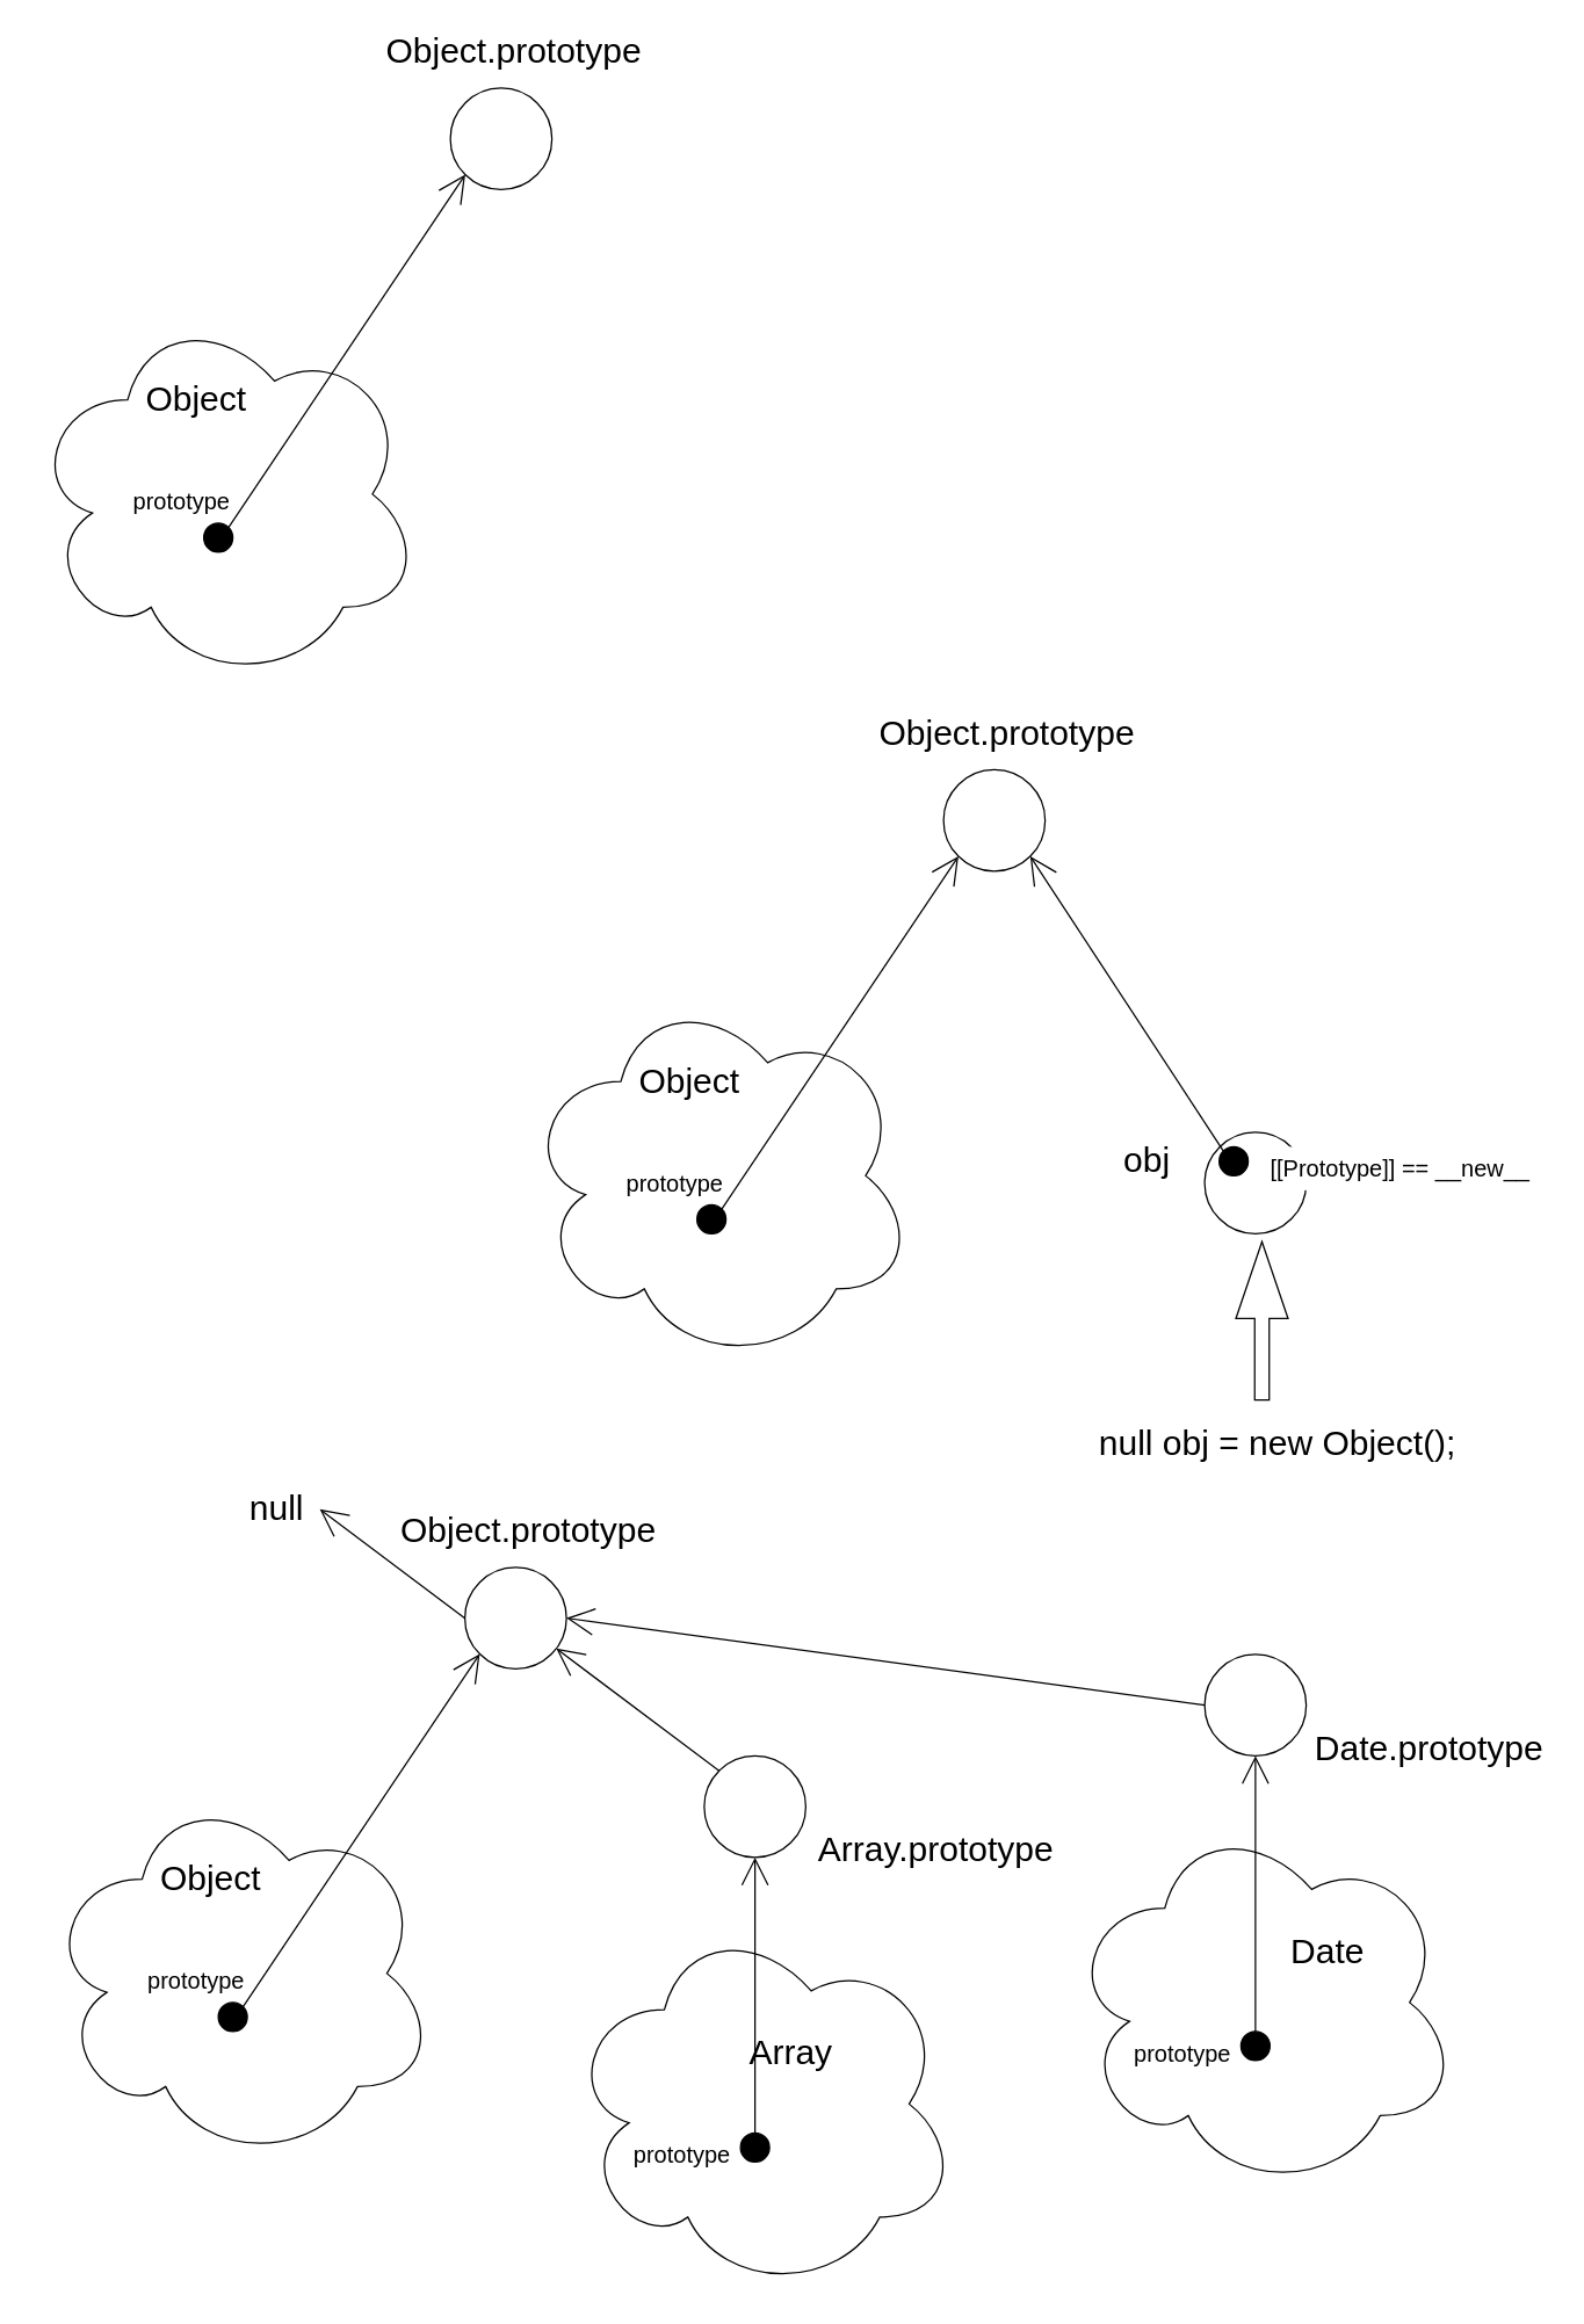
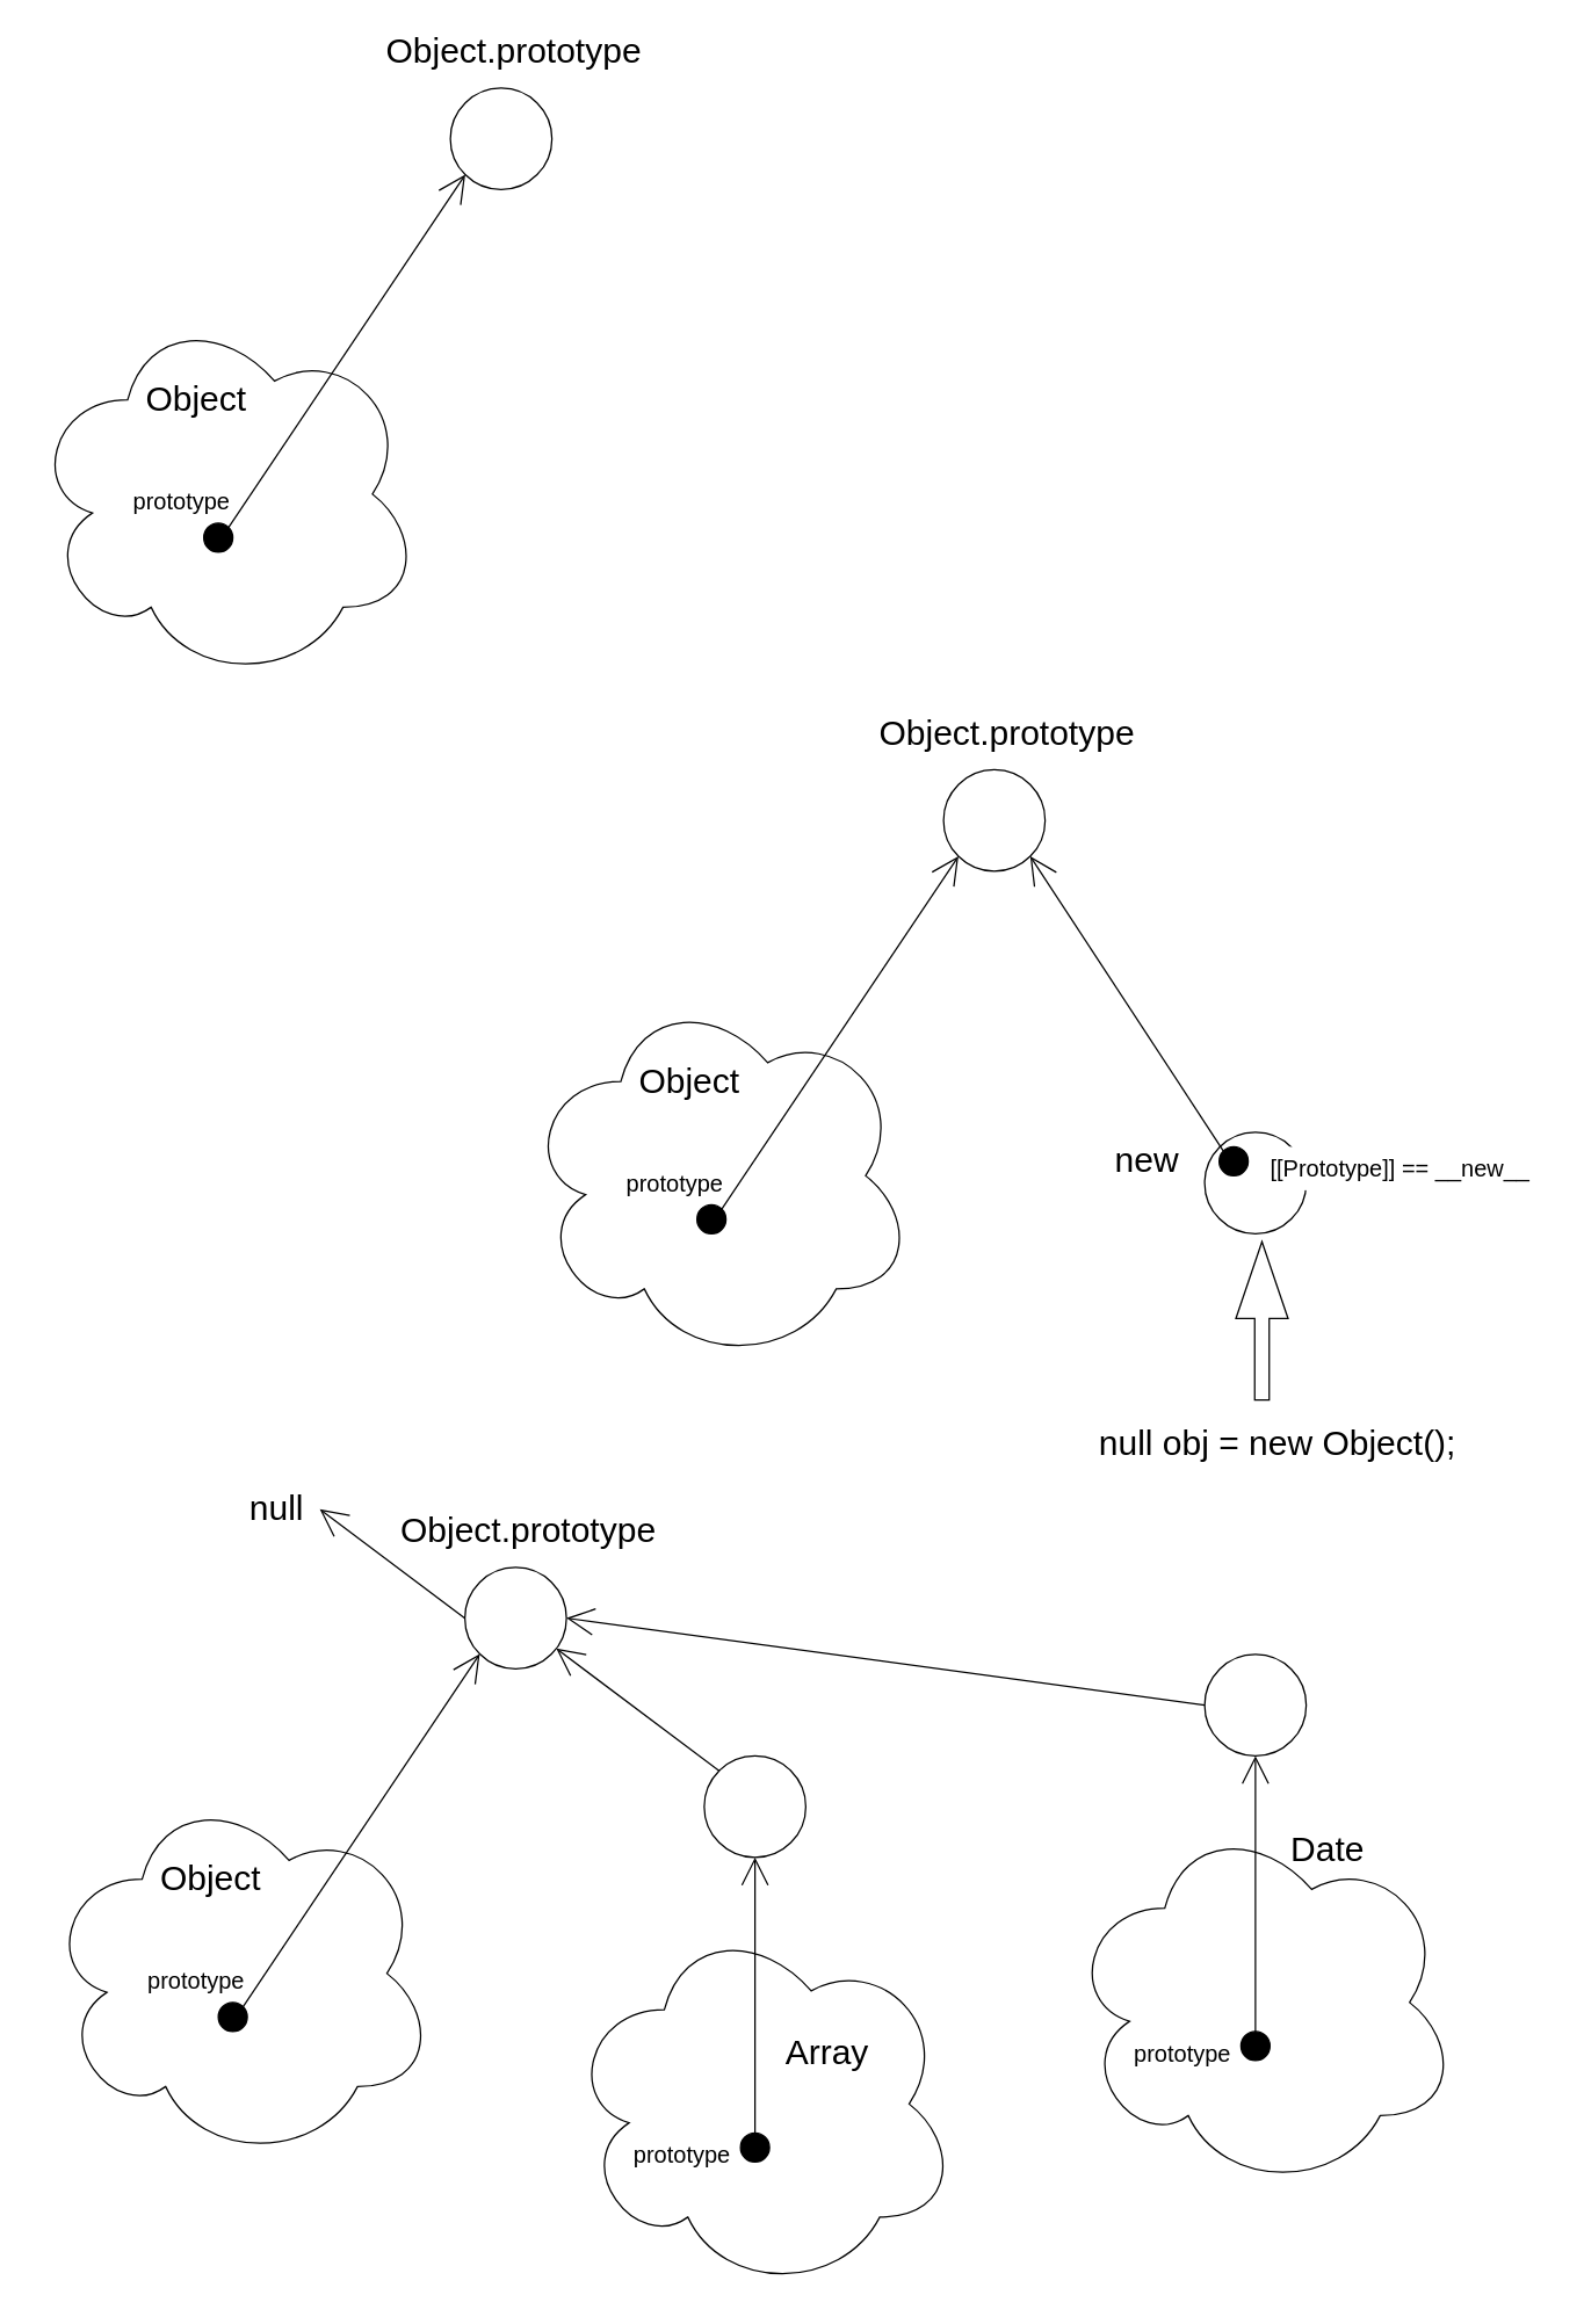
  <mxCell id="0" />
  <mxCell id="1" parent="0" />
  <mxCell id="2" value="" style="ellipse;shape=cloud;whiteSpace=wrap;html=1;" vertex="1" parent="1"><mxGeometry x="20" y="210" width="270" height="260" as="geometry" /></mxCell>
  <mxCell id="3" value="" style="ellipse;whiteSpace=wrap;html=1;aspect=fixed;fillColor=#000000;" vertex="1" parent="1"><mxGeometry x="140" y="360" width="20" height="20" as="geometry" /></mxCell>
  <mxCell id="4" value="" style="ellipse;whiteSpace=wrap;html=1;aspect=fixed;" vertex="1" parent="1"><mxGeometry x="310" y="60" width="70" height="70" as="geometry" /></mxCell>
  <mxCell id="5" value="" style="endArrow=open;html=1;rounded=0;exitX=1;exitY=0;exitDx=0;exitDy=0;entryX=0;entryY=1;entryDx=0;entryDy=0;endFill=0;endSize=17;" edge="1" parent="1" source="3" target="4"><mxGeometry width="50" height="50" relative="1" as="geometry"><mxPoint x="330" y="390" as="sourcePoint" /><mxPoint x="380" y="340" as="targetPoint" /></mxGeometry></mxCell>
  <mxCell id="6" value="&lt;font style=&quot;font-size: 16px;&quot;&gt;prototype&lt;/font&gt;" style="text;html=1;strokeColor=none;fillColor=none;align=center;verticalAlign=middle;whiteSpace=wrap;rounded=0;" vertex="1" parent="1"><mxGeometry x="40" y="330" width="170" height="30" as="geometry" /></mxCell>
  <mxCell id="7" value="&lt;font style=&quot;font-size: 24px;&quot;&gt;Object.&lt;font style=&quot;font-size: 24px;&quot;&gt;prototype&lt;/font&gt;&lt;/font&gt;" style="text;html=1;strokeColor=none;fillColor=none;align=center;verticalAlign=middle;whiteSpace=wrap;rounded=0;" vertex="1" parent="1"><mxGeometry x="269" y="20" width="170" height="30" as="geometry" /></mxCell>
  <mxCell id="8" value="&lt;font style=&quot;font-size: 24px;&quot;&gt;Object&lt;font style=&quot;font-size: 24px;&quot;&gt;&lt;/font&gt;&lt;/font&gt;" style="text;html=1;strokeColor=none;fillColor=none;align=center;verticalAlign=middle;whiteSpace=wrap;rounded=0;" vertex="1" parent="1"><mxGeometry x="50" y="260" width="170" height="30" as="geometry" /></mxCell>
  <mxCell id="9" value="" style="ellipse;shape=cloud;whiteSpace=wrap;html=1;" vertex="1" parent="1"><mxGeometry x="360" y="680" width="270" height="260" as="geometry" /></mxCell>
  <mxCell id="10" value="" style="ellipse;whiteSpace=wrap;html=1;aspect=fixed;fillColor=#000000;" vertex="1" parent="1"><mxGeometry x="480" y="830" width="20" height="20" as="geometry" /></mxCell>
  <mxCell id="11" value="" style="ellipse;whiteSpace=wrap;html=1;aspect=fixed;" vertex="1" parent="1"><mxGeometry x="650" y="530" width="70" height="70" as="geometry" /></mxCell>
  <mxCell id="12" value="" style="endArrow=open;html=1;rounded=0;exitX=1;exitY=0;exitDx=0;exitDy=0;entryX=0;entryY=1;entryDx=0;entryDy=0;endFill=0;endSize=17;" edge="1" parent="1" source="10" target="11"><mxGeometry width="50" height="50" relative="1" as="geometry"><mxPoint x="670" y="860" as="sourcePoint" /><mxPoint x="720" y="810" as="targetPoint" /></mxGeometry></mxCell>
  <mxCell id="13" value="&lt;font style=&quot;font-size: 16px;&quot;&gt;prototype&lt;/font&gt;" style="text;html=1;strokeColor=none;fillColor=none;align=center;verticalAlign=middle;whiteSpace=wrap;rounded=0;" vertex="1" parent="1"><mxGeometry x="380" y="800" width="170" height="30" as="geometry" /></mxCell>
  <mxCell id="14" value="&lt;font style=&quot;font-size: 24px;&quot;&gt;Object.&lt;font style=&quot;font-size: 24px;&quot;&gt;prototype&lt;/font&gt;&lt;/font&gt;" style="text;html=1;strokeColor=none;fillColor=none;align=center;verticalAlign=middle;whiteSpace=wrap;rounded=0;" vertex="1" parent="1"><mxGeometry x="609" y="490" width="170" height="30" as="geometry" /></mxCell>
  <mxCell id="15" value="&lt;font style=&quot;font-size: 24px;&quot;&gt;Object&lt;font style=&quot;font-size: 24px;&quot;&gt;&lt;/font&gt;&lt;/font&gt;" style="text;html=1;strokeColor=none;fillColor=none;align=center;verticalAlign=middle;whiteSpace=wrap;rounded=0;" vertex="1" parent="1"><mxGeometry x="390" y="730" width="170" height="30" as="geometry" /></mxCell>
  <mxCell id="16" value="" style="ellipse;whiteSpace=wrap;html=1;aspect=fixed;" vertex="1" parent="1"><mxGeometry x="830" y="780" width="70" height="70" as="geometry" /></mxCell>
  <mxCell id="17" value="null obj = new Object();" style="text;html=1;align=center;verticalAlign=middle;resizable=0;points=[];autosize=1;strokeColor=none;fillColor=none;fontSize=24;" vertex="1" parent="1"><mxGeometry x="735" y="975" width="290" height="40" as="geometry" /></mxCell>
- <mxCell id="18" value="&lt;div&gt;obj&lt;/div&gt;" style="text;html=1;align=center;verticalAlign=middle;resizable=0;points=[];autosize=1;strokeColor=none;fillColor=none;fontSize=24;" vertex="1" parent="1"><mxGeometry x="760" y="780" width="60" height="40" as="geometry" /></mxCell>
+ <mxCell id="18" value="&lt;div&gt;new&lt;/div&gt;" style="text;html=1;align=center;verticalAlign=middle;resizable=0;points=[];autosize=1;strokeColor=none;fillColor=none;fontSize=24;" vertex="1" parent="1"><mxGeometry x="760" y="780" width="60" height="40" as="geometry" /></mxCell>
  <mxCell id="19" value="" style="shape=flexArrow;endArrow=classic;html=1;rounded=0;fontSize=24;endSize=17.33;endWidth=25;" edge="1" parent="1"><mxGeometry width="50" height="50" relative="1" as="geometry"><mxPoint x="869.5" y="965" as="sourcePoint" /><mxPoint x="869.5" y="855" as="targetPoint" /></mxGeometry></mxCell>
  <mxCell id="20" value="" style="endArrow=open;html=1;rounded=0;exitX=0;exitY=0;exitDx=0;exitDy=0;entryX=1;entryY=1;entryDx=0;entryDy=0;endFill=0;endSize=17;" edge="1" parent="1" source="21" target="11"><mxGeometry width="50" height="50" relative="1" as="geometry"><mxPoint x="507.071" y="842.929" as="sourcePoint" /><mxPoint x="685.858" y="604.142" as="targetPoint" /></mxGeometry></mxCell>
  <mxCell id="21" value="" style="ellipse;whiteSpace=wrap;html=1;aspect=fixed;fillColor=#000000;" vertex="1" parent="1"><mxGeometry x="840" y="790" width="20" height="20" as="geometry" /></mxCell>
  <mxCell id="22" value="&lt;font style=&quot;font-size: 16px;&quot;&gt;[[Prototype]] == __new__&lt;br&gt;&lt;/font&gt;" style="text;html=1;strokeColor=none;fillColor=default;align=center;verticalAlign=middle;whiteSpace=wrap;rounded=0;" vertex="1" parent="1"><mxGeometry x="870" y="790" width="190" height="30" as="geometry" /></mxCell>
  <mxCell id="23" value="" style="ellipse;shape=cloud;whiteSpace=wrap;html=1;" vertex="1" parent="1"><mxGeometry x="30" y="1230" width="270" height="260" as="geometry" /></mxCell>
  <mxCell id="24" value="" style="ellipse;whiteSpace=wrap;html=1;aspect=fixed;fillColor=#000000;" vertex="1" parent="1"><mxGeometry x="150" y="1380" width="20" height="20" as="geometry" /></mxCell>
  <mxCell id="25" value="" style="ellipse;whiteSpace=wrap;html=1;aspect=fixed;" vertex="1" parent="1"><mxGeometry x="320" y="1080" width="70" height="70" as="geometry" /></mxCell>
  <mxCell id="26" value="" style="endArrow=open;html=1;rounded=0;exitX=1;exitY=0;exitDx=0;exitDy=0;entryX=0;entryY=1;entryDx=0;entryDy=0;endFill=0;endSize=17;" edge="1" parent="1" source="24" target="25"><mxGeometry width="50" height="50" relative="1" as="geometry"><mxPoint x="340" y="1410" as="sourcePoint" /><mxPoint x="390" y="1360" as="targetPoint" /></mxGeometry></mxCell>
  <mxCell id="27" value="&lt;font style=&quot;font-size: 16px;&quot;&gt;prototype&lt;/font&gt;" style="text;html=1;strokeColor=none;fillColor=none;align=center;verticalAlign=middle;whiteSpace=wrap;rounded=0;" vertex="1" parent="1"><mxGeometry x="50" y="1350" width="170" height="30" as="geometry" /></mxCell>
  <mxCell id="28" value="&lt;font style=&quot;font-size: 24px;&quot;&gt;Object.&lt;font style=&quot;font-size: 24px;&quot;&gt;prototype&lt;/font&gt;&lt;/font&gt;" style="text;html=1;strokeColor=none;fillColor=none;align=center;verticalAlign=middle;whiteSpace=wrap;rounded=0;" vertex="1" parent="1"><mxGeometry x="279" y="1040" width="170" height="30" as="geometry" /></mxCell>
  <mxCell id="29" value="&lt;font style=&quot;font-size: 24px;&quot;&gt;Object&lt;font style=&quot;font-size: 24px;&quot;&gt;&lt;/font&gt;&lt;/font&gt;" style="text;html=1;strokeColor=none;fillColor=none;align=center;verticalAlign=middle;whiteSpace=wrap;rounded=0;" vertex="1" parent="1"><mxGeometry x="60" y="1280" width="170" height="30" as="geometry" /></mxCell>
  <mxCell id="30" value="" style="ellipse;shape=cloud;whiteSpace=wrap;html=1;" vertex="1" parent="1"><mxGeometry x="390" y="1320" width="270" height="260" as="geometry" /></mxCell>
  <mxCell id="31" value="" style="ellipse;whiteSpace=wrap;html=1;aspect=fixed;fillColor=#000000;" vertex="1" parent="1"><mxGeometry x="510" y="1470" width="20" height="20" as="geometry" /></mxCell>
  <mxCell id="32" value="" style="ellipse;whiteSpace=wrap;html=1;aspect=fixed;" vertex="1" parent="1"><mxGeometry x="485" y="1210" width="70" height="70" as="geometry" /></mxCell>
  <mxCell id="33" value="" style="endArrow=open;html=1;rounded=0;entryX=0.5;entryY=1;entryDx=0;entryDy=0;endFill=0;endSize=17;" edge="1" parent="1" target="32"><mxGeometry width="50" height="50" relative="1" as="geometry"><mxPoint x="520" y="1470" as="sourcePoint" /><mxPoint x="750" y="1450" as="targetPoint" /></mxGeometry></mxCell>
  <mxCell id="34" value="&lt;font style=&quot;font-size: 16px;&quot;&gt;prototype&lt;/font&gt;" style="text;html=1;strokeColor=none;fillColor=none;align=center;verticalAlign=middle;whiteSpace=wrap;rounded=0;" vertex="1" parent="1"><mxGeometry x="385" y="1470" width="170" height="30" as="geometry" /></mxCell>
- <mxCell id="35" value="&lt;div&gt;&lt;font style=&quot;font-size: 24px;&quot;&gt;Array.&lt;font style=&quot;font-size: 24px;&quot;&gt;prototype&lt;/font&gt;&lt;/font&gt;&lt;/div&gt;" style="text;html=1;strokeColor=none;fillColor=none;align=center;verticalAlign=middle;whiteSpace=wrap;rounded=0;" vertex="1" parent="1"><mxGeometry x="560" y="1260" width="170" height="30" as="geometry" /></mxCell>
- <mxCell id="36" value="&lt;div style=&quot;font-size: 24px;&quot;&gt;&lt;font style=&quot;font-size: 24px;&quot;&gt;Array&lt;/font&gt;&lt;/div&gt;" style="text;html=1;strokeColor=none;fillColor=none;align=center;verticalAlign=middle;whiteSpace=wrap;rounded=0;" vertex="1" parent="1"><mxGeometry x="460" y="1400" width="170" height="30" as="geometry" /></mxCell>
+ <mxCell id="36" value="&lt;div style=&quot;font-size: 24px;&quot;&gt;&lt;font style=&quot;font-size: 24px;&quot;&gt;Array&lt;/font&gt;&lt;/div&gt;" style="text;html=1;strokeColor=none;fillColor=none;align=center;verticalAlign=middle;whiteSpace=wrap;rounded=0;" vertex="1" parent="1"><mxGeometry x="485" y="1400" width="170" height="30" as="geometry" /></mxCell>
  <mxCell id="37" value="" style="ellipse;shape=cloud;whiteSpace=wrap;html=1;" vertex="1" parent="1"><mxGeometry x="735" y="1250" width="270" height="260" as="geometry" /></mxCell>
  <mxCell id="38" value="" style="ellipse;whiteSpace=wrap;html=1;aspect=fixed;fillColor=#000000;" vertex="1" parent="1"><mxGeometry x="855" y="1400" width="20" height="20" as="geometry" /></mxCell>
  <mxCell id="39" value="" style="ellipse;whiteSpace=wrap;html=1;aspect=fixed;" vertex="1" parent="1"><mxGeometry x="830" y="1140" width="70" height="70" as="geometry" /></mxCell>
  <mxCell id="40" value="" style="endArrow=open;html=1;rounded=0;entryX=0.5;entryY=1;entryDx=0;entryDy=0;endFill=0;endSize=17;" edge="1" parent="1" target="39"><mxGeometry width="50" height="50" relative="1" as="geometry"><mxPoint x="865" y="1400" as="sourcePoint" /><mxPoint x="1095" y="1380" as="targetPoint" /></mxGeometry></mxCell>
  <mxCell id="41" value="&lt;font style=&quot;font-size: 16px;&quot;&gt;prototype&lt;/font&gt;" style="text;html=1;strokeColor=none;fillColor=none;align=center;verticalAlign=middle;whiteSpace=wrap;rounded=0;" vertex="1" parent="1"><mxGeometry x="730" y="1400" width="170" height="30" as="geometry" /></mxCell>
- <mxCell id="42" value="&lt;div&gt;&lt;font style=&quot;font-size: 24px;&quot;&gt;Date.&lt;font style=&quot;font-size: 24px;&quot;&gt;prototype&lt;/font&gt;&lt;/font&gt;&lt;/div&gt;" style="text;html=1;strokeColor=none;fillColor=none;align=center;verticalAlign=middle;whiteSpace=wrap;rounded=0;" vertex="1" parent="1"><mxGeometry x="900" y="1190" width="170" height="30" as="geometry" /></mxCell>
- <mxCell id="43" value="&lt;div style=&quot;font-size: 24px;&quot;&gt;&lt;font style=&quot;font-size: 24px;&quot;&gt;Date&lt;/font&gt;&lt;/div&gt;" style="text;html=1;strokeColor=none;fillColor=none;align=center;verticalAlign=middle;whiteSpace=wrap;rounded=0;" vertex="1" parent="1"><mxGeometry x="830" y="1330" width="170" height="30" as="geometry" /></mxCell>
+ <mxCell id="43" value="&lt;div style=&quot;font-size: 24px;&quot;&gt;&lt;font style=&quot;font-size: 24px;&quot;&gt;Date&lt;/font&gt;&lt;/div&gt;" style="text;html=1;strokeColor=none;fillColor=none;align=center;verticalAlign=middle;whiteSpace=wrap;rounded=0;" vertex="1" parent="1"><mxGeometry x="830" y="1260" width="170" height="30" as="geometry" /></mxCell>
  <mxCell id="44" value="" style="endArrow=open;html=1;rounded=0;exitX=0;exitY=0;exitDx=0;exitDy=0;endFill=0;endSize=17;" edge="1" parent="1" source="32" target="25"><mxGeometry width="50" height="50" relative="1" as="geometry"><mxPoint x="177.071" y="1392.929" as="sourcePoint" /><mxPoint x="340.251" y="1149.749" as="targetPoint" /></mxGeometry></mxCell>
  <mxCell id="45" value="" style="endArrow=open;html=1;rounded=0;endFill=0;endSize=17;entryX=1;entryY=0.5;entryDx=0;entryDy=0;exitX=0;exitY=0.5;exitDx=0;exitDy=0;" edge="1" parent="1" source="39" target="25"><mxGeometry width="50" height="50" relative="1" as="geometry"><mxPoint x="640" y="1150" as="sourcePoint" /><mxPoint x="393" y="1146" as="targetPoint" /></mxGeometry></mxCell>
  <mxCell id="46" value="null" style="text;html=1;align=center;verticalAlign=middle;resizable=0;points=[];autosize=1;strokeColor=none;fillColor=none;fontSize=24;" vertex="1" parent="1"><mxGeometry x="160" y="1020" width="60" height="40" as="geometry" /></mxCell>
  <mxCell id="47" value="" style="endArrow=open;html=1;rounded=0;exitX=0;exitY=0.5;exitDx=0;exitDy=0;entryX=1;entryY=0.5;entryDx=0;entryDy=0;endFill=0;endSize=17;entryPerimeter=0;" edge="1" parent="1" source="25" target="46"><mxGeometry width="50" height="50" relative="1" as="geometry"><mxPoint x="263.411" y="1473.179" as="sourcePoint" /><mxPoint x="426.591" y="1229.999" as="targetPoint" /></mxGeometry></mxCell>
